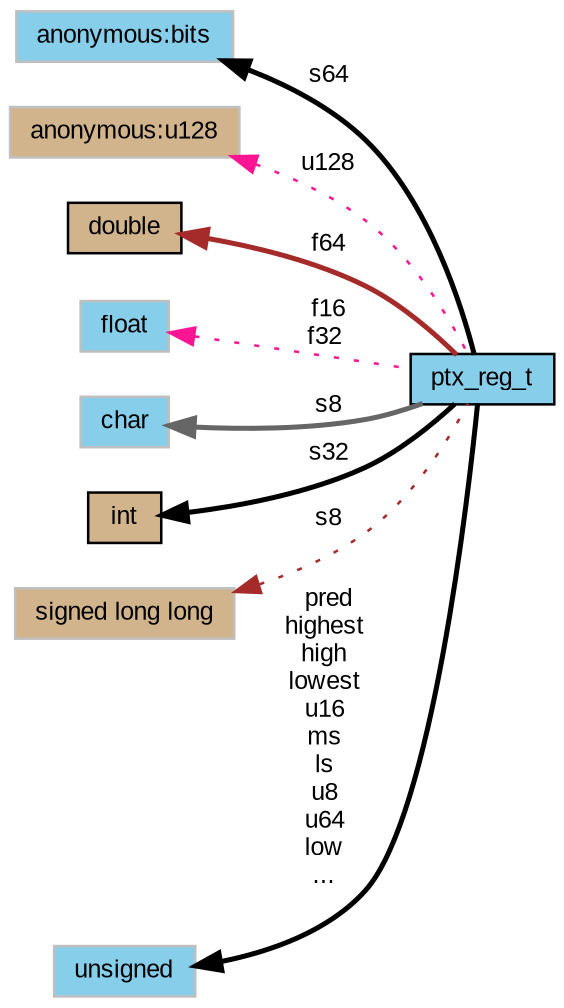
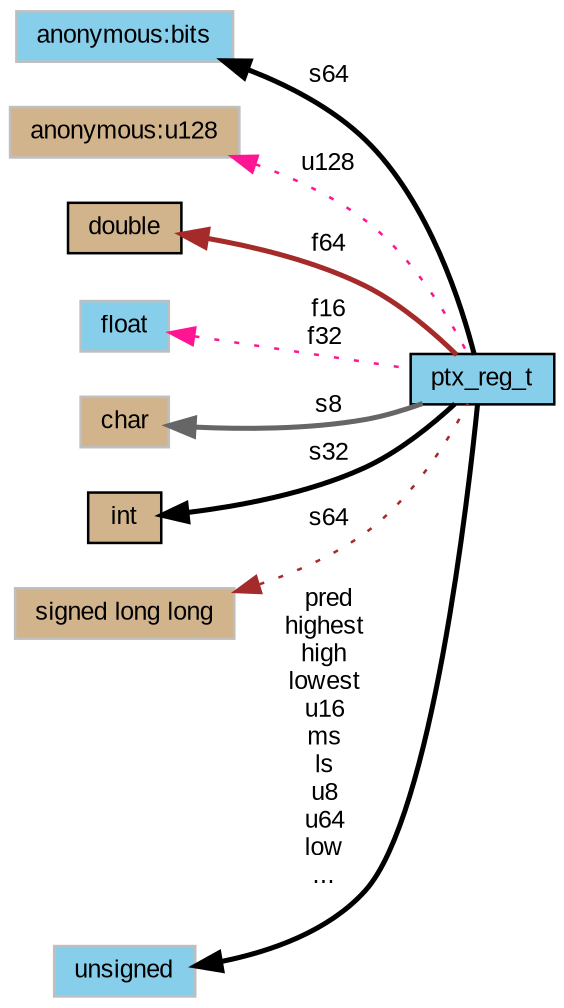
  digraph {
    fontname="Liberation Sans"
    rankdir=LR
    node [color=grey75 fillcolor=tan fontname="Liberation Sans" fontsize=10 shape=record style=filled]
    edge [color=black dir=back fontname="Liberation Sans" fontsize=10 labelfontname=FreeSans labelfontsize=10 style=bold]
    n1 [color=black fillcolor=skyblue fontcolor=black height=0.2 label=ptx_reg_t width=0.4]
    n2 [fillcolor=skyblue height=0.2 label="anonymous:bits" width=0.4]
    n3 [height=0.2 label="anonymous:u128" width=0.4]
    n4 [color=black height=0.2 label=double width=0.4]
    n5 [fillcolor=skyblue height=0.2 label=float width=0.4]
-   n6 [fillcolor=skyblue height=0.2 label=char width=0.4]
+   n6 [height=0.2 label=char width=0.4]
    n7 [color=black height=0.2 label=int width=0.4]
    n8 [height=0.2 label="signed long long" width=0.4]
    n9 [fillcolor=skyblue height=0.2 label=unsigned width=0.4]
    n2 -> n1 [label=" s64"]
    n3 -> n1 [color=deeppink label=" u128" style=dotted]
    n4 -> n1 [color=brown label=" f64"]
    n5 -> n1 [color=deeppink label=" f16\nf32" style=dotted]
    n6 -> n1 [color=gray40 label=" s8"]
    n7 -> n1 [label=" s32"]
-   n8 -> n1 [color=brown label=" s8" style=dotted]
+   n8 -> n1 [color=brown label=" s64" style=dotted]
    n9 -> n1 [label=" pred\nhighest\nhigh\nlowest\nu16\nms\nls\nu8\nu64\nlow\n..."]
  }
